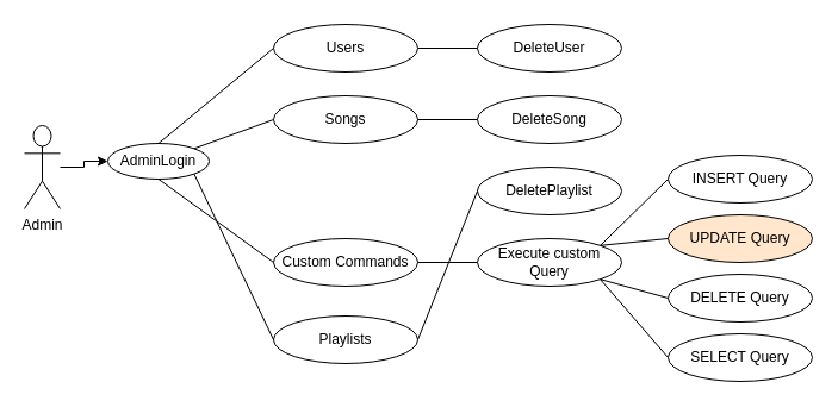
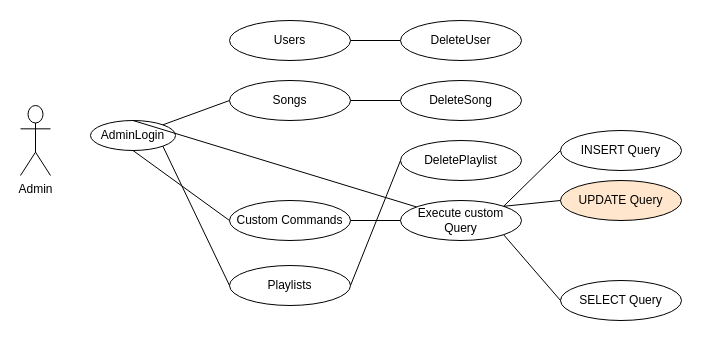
  <mxCell id="0" />
  <mxCell id="1" parent="0" />
- <mxCell id="2" value="" style="edgeStyle=orthogonalEdgeStyle;rounded=0;orthogonalLoop=1;jettySize=auto;html=1;" edge="1" parent="1" source="3" target="4"><mxGeometry relative="1" as="geometry" /></mxCell>
  <mxCell id="3" value="Admin" style="shape=umlActor;verticalLabelPosition=bottom;verticalAlign=top;html=1;outlineConnect=0;" vertex="1" parent="1"><mxGeometry x="20" y="105" width="30" height="70" as="geometry" /></mxCell>
  <mxCell id="4" value="AdminLogin" style="ellipse;whiteSpace=wrap;html=1;" vertex="1" parent="1"><mxGeometry x="90" y="120" width="85" height="30" as="geometry" /></mxCell>
  <mxCell id="5" value="Users" style="ellipse;whiteSpace=wrap;html=1;" vertex="1" parent="1"><mxGeometry x="229" y="20" width="121" height="40" as="geometry" /></mxCell>
  <mxCell id="6" value="Songs" style="ellipse;whiteSpace=wrap;html=1;" vertex="1" parent="1"><mxGeometry x="229" y="80" width="121" height="40" as="geometry" /></mxCell>
  <mxCell id="7" value="Playlists" style="ellipse;whiteSpace=wrap;html=1;" vertex="1" parent="1"><mxGeometry x="229" y="265" width="121" height="40" as="geometry" /></mxCell>
  <mxCell id="8" value="Custom Commands" style="ellipse;whiteSpace=wrap;html=1;" vertex="1" parent="1"><mxGeometry x="229" y="200" width="121" height="40" as="geometry" /></mxCell>
  <mxCell id="9" value="DeleteUser" style="ellipse;whiteSpace=wrap;html=1;" vertex="1" parent="1"><mxGeometry x="400" y="20" width="121" height="40" as="geometry" /></mxCell>
  <mxCell id="10" value="DeleteSong" style="ellipse;whiteSpace=wrap;html=1;" vertex="1" parent="1"><mxGeometry x="400" y="80" width="121" height="40" as="geometry" /></mxCell>
  <mxCell id="11" value="DeletePlaylist" style="ellipse;whiteSpace=wrap;html=1;" vertex="1" parent="1"><mxGeometry x="400" y="140" width="121" height="40" as="geometry" /></mxCell>
  <mxCell id="12" value="Execute custom&lt;br&gt;Query" style="ellipse;whiteSpace=wrap;html=1;" vertex="1" parent="1"><mxGeometry x="400" y="200" width="121" height="40" as="geometry" /></mxCell>
  <mxCell id="13" value="INSERT Query" style="ellipse;whiteSpace=wrap;html=1;" vertex="1" parent="1"><mxGeometry x="560" y="130" width="121" height="40" as="geometry" /></mxCell>
  <mxCell id="14" value="UPDATE Query" style="ellipse;whiteSpace=wrap;html=1;fillColor=#ffe6cc;" vertex="1" parent="1"><mxGeometry x="560" y="180" width="121" height="40" as="geometry" /></mxCell>
- <mxCell id="15" value="DELETE Query" style="ellipse;whiteSpace=wrap;html=1;" vertex="1" parent="1"><mxGeometry x="560" y="230" width="121" height="40" as="geometry" /></mxCell>
  <mxCell id="16" value="SELECT Query" style="ellipse;whiteSpace=wrap;html=1;" vertex="1" parent="1"><mxGeometry x="560" y="280" width="121" height="40" as="geometry" /></mxCell>
  <mxCell id="17" value="" style="endArrow=none;html=1;rounded=0;entryX=0;entryY=0.5;entryDx=0;entryDy=0;exitX=0.5;exitY=1;exitDx=0;exitDy=0;" edge="1" parent="1" source="4" target="8"><mxGeometry width="50" height="50" relative="1" as="geometry"><mxPoint x="260" y="280" as="sourcePoint" /><mxPoint x="310" y="230" as="targetPoint" /></mxGeometry></mxCell>
  <mxCell id="18" value="" style="endArrow=none;html=1;rounded=0;entryX=0;entryY=0.5;entryDx=0;entryDy=0;exitX=1;exitY=1;exitDx=0;exitDy=0;" edge="1" parent="1" source="4" target="7"><mxGeometry width="50" height="50" relative="1" as="geometry"><mxPoint x="260" y="280" as="sourcePoint" /><mxPoint x="310" y="230" as="targetPoint" /><Array as="points" /></mxGeometry></mxCell>
  <mxCell id="19" value="" style="endArrow=none;html=1;rounded=0;entryX=0;entryY=0.5;entryDx=0;entryDy=0;exitX=1;exitY=0;exitDx=0;exitDy=0;" edge="1" parent="1" source="4" target="6"><mxGeometry width="50" height="50" relative="1" as="geometry"><mxPoint x="260" y="280" as="sourcePoint" /><mxPoint x="310" y="230" as="targetPoint" /></mxGeometry></mxCell>
- <mxCell id="20" value="" style="endArrow=none;html=1;rounded=0;entryX=0;entryY=0.5;entryDx=0;entryDy=0;exitX=0.5;exitY=0;exitDx=0;exitDy=0;" edge="1" parent="1" source="4" target="5"><mxGeometry width="50" height="50" relative="1" as="geometry"><mxPoint x="260" y="280" as="sourcePoint" /><mxPoint x="310" y="230" as="targetPoint" /></mxGeometry></mxCell>
+ <mxCell id="20" value="" style="endArrow=none;html=1;rounded=0;exitX=0.5;exitY=0;exitDx=0;exitDy=0;" edge="1" parent="1" source="4" target="12"><mxGeometry width="50" height="50" relative="1" as="geometry"><mxPoint x="260" y="280" as="sourcePoint" /><mxPoint x="310" y="230" as="targetPoint" /></mxGeometry></mxCell>
  <mxCell id="21" value="" style="endArrow=none;html=1;rounded=0;entryX=0;entryY=0.5;entryDx=0;entryDy=0;exitX=1;exitY=0.5;exitDx=0;exitDy=0;" edge="1" parent="1" source="5" target="9"><mxGeometry width="50" height="50" relative="1" as="geometry"><mxPoint x="260" y="280" as="sourcePoint" /><mxPoint x="310" y="230" as="targetPoint" /></mxGeometry></mxCell>
  <mxCell id="22" value="" style="endArrow=none;html=1;rounded=0;entryX=0;entryY=0.5;entryDx=0;entryDy=0;exitX=1;exitY=0.5;exitDx=0;exitDy=0;" edge="1" parent="1" source="6" target="10"><mxGeometry width="50" height="50" relative="1" as="geometry"><mxPoint x="260" y="280" as="sourcePoint" /><mxPoint x="310" y="230" as="targetPoint" /></mxGeometry></mxCell>
  <mxCell id="23" value="" style="endArrow=none;html=1;rounded=0;entryX=0;entryY=0.5;entryDx=0;entryDy=0;exitX=1;exitY=0.5;exitDx=0;exitDy=0;" edge="1" parent="1" source="7" target="11"><mxGeometry width="50" height="50" relative="1" as="geometry"><mxPoint x="260" y="280" as="sourcePoint" /><mxPoint x="310" y="230" as="targetPoint" /></mxGeometry></mxCell>
  <mxCell id="24" value="" style="endArrow=none;html=1;rounded=0;entryX=0;entryY=0.5;entryDx=0;entryDy=0;exitX=1;exitY=0.5;exitDx=0;exitDy=0;" edge="1" parent="1" source="8" target="12"><mxGeometry width="50" height="50" relative="1" as="geometry"><mxPoint x="260" y="280" as="sourcePoint" /><mxPoint x="310" y="230" as="targetPoint" /></mxGeometry></mxCell>
  <mxCell id="25" value="" style="endArrow=none;html=1;rounded=0;entryX=0;entryY=0.5;entryDx=0;entryDy=0;exitX=1;exitY=0;exitDx=0;exitDy=0;" edge="1" parent="1" source="12" target="13"><mxGeometry width="50" height="50" relative="1" as="geometry"><mxPoint x="260" y="280" as="sourcePoint" /><mxPoint x="310" y="230" as="targetPoint" /></mxGeometry></mxCell>
  <mxCell id="26" value="" style="endArrow=none;html=1;rounded=0;entryX=0;entryY=0.5;entryDx=0;entryDy=0;exitX=1;exitY=0;exitDx=0;exitDy=0;" edge="1" parent="1" source="12" target="14"><mxGeometry width="50" height="50" relative="1" as="geometry"><mxPoint x="260" y="280" as="sourcePoint" /><mxPoint x="310" y="230" as="targetPoint" /></mxGeometry></mxCell>
- <mxCell id="27" value="" style="endArrow=none;html=1;rounded=0;entryX=0;entryY=0.5;entryDx=0;entryDy=0;exitX=1;exitY=1;exitDx=0;exitDy=0;" edge="1" parent="1" source="12" target="15"><mxGeometry width="50" height="50" relative="1" as="geometry"><mxPoint x="260" y="280" as="sourcePoint" /><mxPoint x="310" y="230" as="targetPoint" /></mxGeometry></mxCell>
  <mxCell id="28" value="" style="endArrow=none;html=1;rounded=0;entryX=0;entryY=0.5;entryDx=0;entryDy=0;exitX=1;exitY=1;exitDx=0;exitDy=0;" edge="1" parent="1" source="12" target="16"><mxGeometry width="50" height="50" relative="1" as="geometry"><mxPoint x="260" y="280" as="sourcePoint" /><mxPoint x="310" y="230" as="targetPoint" /></mxGeometry></mxCell>
